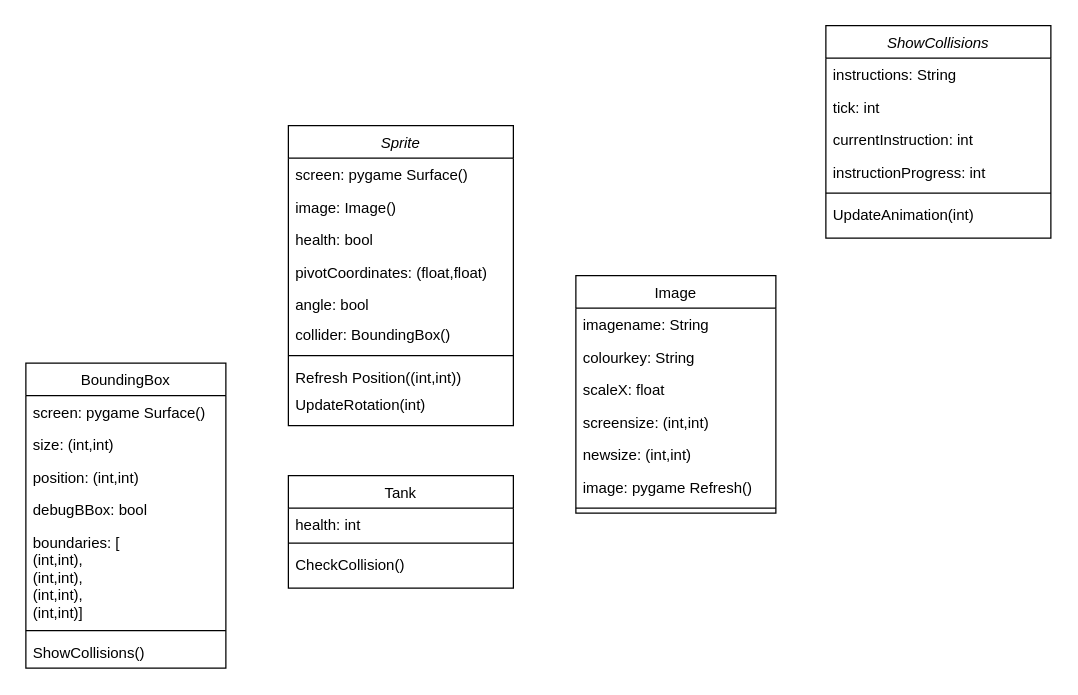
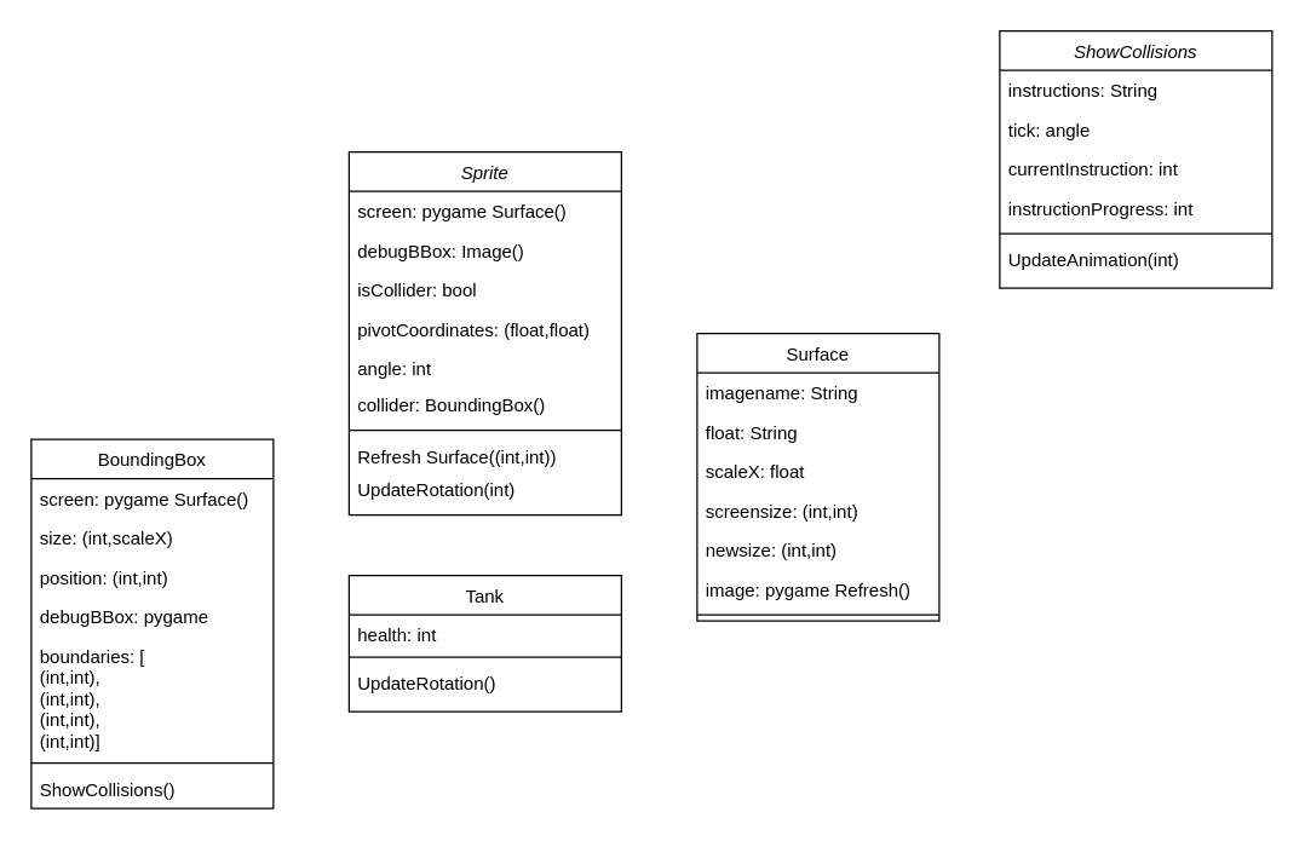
  <mxCell id="0" />
  <mxCell id="1" parent="0" />
  <mxCell id="2" value="Sprite" style="swimlane;fontStyle=2;align=center;verticalAlign=top;childLayout=stackLayout;horizontal=1;startSize=26;horizontalStack=0;resizeParent=1;resizeLast=0;collapsible=1;marginBottom=0;rounded=0;shadow=0;strokeWidth=1;" parent="1" vertex="1"><mxGeometry x="230" y="100" width="180" height="240" as="geometry"><mxRectangle x="230" y="140" width="160" height="26" as="alternateBounds" /></mxGeometry></mxCell>
  <mxCell id="3" value="screen: pygame Surface()" style="text;align=left;verticalAlign=top;spacingLeft=4;spacingRight=4;overflow=hidden;rotatable=0;points=[[0,0.5],[1,0.5]];portConstraint=eastwest;" parent="2" vertex="1"><mxGeometry y="26" width="180" height="26" as="geometry" /></mxCell>
- <mxCell id="4" value="image: Image()" style="text;align=left;verticalAlign=top;spacingLeft=4;spacingRight=4;overflow=hidden;rotatable=0;points=[[0,0.5],[1,0.5]];portConstraint=eastwest;rounded=0;shadow=0;html=0;" parent="2" vertex="1"><mxGeometry y="52" width="180" height="26" as="geometry" /></mxCell>
- <mxCell id="5" value="health: bool" style="text;align=left;verticalAlign=top;spacingLeft=4;spacingRight=4;overflow=hidden;rotatable=0;points=[[0,0.5],[1,0.5]];portConstraint=eastwest;rounded=0;shadow=0;html=0;" parent="2" vertex="1"><mxGeometry y="78" width="180" height="26" as="geometry" /></mxCell>
+ <mxCell id="4" value="debugBBox: Image()" style="text;align=left;verticalAlign=top;spacingLeft=4;spacingRight=4;overflow=hidden;rotatable=0;points=[[0,0.5],[1,0.5]];portConstraint=eastwest;rounded=0;shadow=0;html=0;" parent="2" vertex="1"><mxGeometry y="52" width="180" height="26" as="geometry" /></mxCell>
+ <mxCell id="5" value="isCollider: bool" style="text;align=left;verticalAlign=top;spacingLeft=4;spacingRight=4;overflow=hidden;rotatable=0;points=[[0,0.5],[1,0.5]];portConstraint=eastwest;rounded=0;shadow=0;html=0;" parent="2" vertex="1"><mxGeometry y="78" width="180" height="26" as="geometry" /></mxCell>
  <mxCell id="6" value="pivotCoordinates: (float,float)" style="text;align=left;verticalAlign=top;spacingLeft=4;spacingRight=4;overflow=hidden;rotatable=0;points=[[0,0.5],[1,0.5]];portConstraint=eastwest;" parent="2" vertex="1"><mxGeometry y="104" width="180" height="26" as="geometry" /></mxCell>
- <mxCell id="7" value="angle: bool" style="text;align=left;verticalAlign=top;spacingLeft=4;spacingRight=4;overflow=hidden;rotatable=0;points=[[0,0.5],[1,0.5]];portConstraint=eastwest;" parent="2" vertex="1"><mxGeometry y="130" width="180" height="24" as="geometry" /></mxCell>
+ <mxCell id="7" value="angle: int" style="text;align=left;verticalAlign=top;spacingLeft=4;spacingRight=4;overflow=hidden;rotatable=0;points=[[0,0.5],[1,0.5]];portConstraint=eastwest;" parent="2" vertex="1"><mxGeometry y="130" width="180" height="24" as="geometry" /></mxCell>
  <mxCell id="8" value="collider: BoundingBox()" style="text;align=left;verticalAlign=top;spacingLeft=4;spacingRight=4;overflow=hidden;rotatable=0;points=[[0,0.5],[1,0.5]];portConstraint=eastwest;" parent="2" vertex="1"><mxGeometry y="154" width="180" height="26" as="geometry" /></mxCell>
  <mxCell id="9" value="" style="line;html=1;strokeWidth=1;align=left;verticalAlign=middle;spacingTop=-1;spacingLeft=3;spacingRight=3;rotatable=0;labelPosition=right;points=[];portConstraint=eastwest;" parent="2" vertex="1"><mxGeometry y="180" width="180" height="8" as="geometry" /></mxCell>
- <mxCell id="10" value="Refresh Position((int,int))" style="text;align=left;verticalAlign=top;spacingLeft=4;spacingRight=4;overflow=hidden;rotatable=0;points=[[0,0.5],[1,0.5]];portConstraint=eastwest;" parent="2" vertex="1"><mxGeometry y="188" width="180" height="22" as="geometry" /></mxCell>
+ <mxCell id="10" value="Refresh Surface((int,int))" style="text;align=left;verticalAlign=top;spacingLeft=4;spacingRight=4;overflow=hidden;rotatable=0;points=[[0,0.5],[1,0.5]];portConstraint=eastwest;" parent="2" vertex="1"><mxGeometry y="188" width="180" height="22" as="geometry" /></mxCell>
  <mxCell id="11" value="UpdateRotation(int)" style="text;align=left;verticalAlign=top;spacingLeft=4;spacingRight=4;overflow=hidden;rotatable=0;points=[[0,0.5],[1,0.5]];portConstraint=eastwest;" parent="2" vertex="1"><mxGeometry y="210" width="180" height="20" as="geometry" /></mxCell>
  <mxCell id="12" value="Tank" style="swimlane;fontStyle=0;align=center;verticalAlign=top;childLayout=stackLayout;horizontal=1;startSize=26;horizontalStack=0;resizeParent=1;resizeLast=0;collapsible=1;marginBottom=0;rounded=0;shadow=0;strokeWidth=1;" parent="1" vertex="1"><mxGeometry x="230" y="380" width="180" height="90" as="geometry"><mxRectangle x="130" y="380" width="160" height="26" as="alternateBounds" /></mxGeometry></mxCell>
  <mxCell id="13" value="health: int" style="text;align=left;verticalAlign=top;spacingLeft=4;spacingRight=4;overflow=hidden;rotatable=0;points=[[0,0.5],[1,0.5]];portConstraint=eastwest;" parent="12" vertex="1"><mxGeometry y="26" width="180" height="24" as="geometry" /></mxCell>
  <mxCell id="14" value="" style="line;html=1;strokeWidth=1;align=left;verticalAlign=middle;spacingTop=-1;spacingLeft=3;spacingRight=3;rotatable=0;labelPosition=right;points=[];portConstraint=eastwest;" parent="12" vertex="1"><mxGeometry y="50" width="180" height="8" as="geometry" /></mxCell>
- <mxCell id="15" value="CheckCollision()" style="text;align=left;verticalAlign=top;spacingLeft=4;spacingRight=4;overflow=hidden;rotatable=0;points=[[0,0.5],[1,0.5]];portConstraint=eastwest;fontStyle=0" parent="12" vertex="1"><mxGeometry y="58" width="180" height="22" as="geometry" /></mxCell>
- <mxCell id="16" value="Image" style="swimlane;fontStyle=0;align=center;verticalAlign=top;childLayout=stackLayout;horizontal=1;startSize=26;horizontalStack=0;resizeParent=1;resizeLast=0;collapsible=1;marginBottom=0;rounded=0;shadow=0;strokeWidth=1;" parent="1" vertex="1"><mxGeometry x="460" y="220" width="160" height="190" as="geometry"><mxRectangle x="130" y="380" width="160" height="26" as="alternateBounds" /></mxGeometry></mxCell>
+ <mxCell id="15" value="UpdateRotation()" style="text;align=left;verticalAlign=top;spacingLeft=4;spacingRight=4;overflow=hidden;rotatable=0;points=[[0,0.5],[1,0.5]];portConstraint=eastwest;fontStyle=0" parent="12" vertex="1"><mxGeometry y="58" width="180" height="22" as="geometry" /></mxCell>
+ <mxCell id="16" value="Surface" style="swimlane;fontStyle=0;align=center;verticalAlign=top;childLayout=stackLayout;horizontal=1;startSize=26;horizontalStack=0;resizeParent=1;resizeLast=0;collapsible=1;marginBottom=0;rounded=0;shadow=0;strokeWidth=1;" parent="1" vertex="1"><mxGeometry x="460" y="220" width="160" height="190" as="geometry"><mxRectangle x="130" y="380" width="160" height="26" as="alternateBounds" /></mxGeometry></mxCell>
  <mxCell id="17" value="imagename: String" style="text;align=left;verticalAlign=top;spacingLeft=4;spacingRight=4;overflow=hidden;rotatable=0;points=[[0,0.5],[1,0.5]];portConstraint=eastwest;" parent="16" vertex="1"><mxGeometry y="26" width="160" height="26" as="geometry" /></mxCell>
- <mxCell id="18" value="colourkey: String" style="text;align=left;verticalAlign=top;spacingLeft=4;spacingRight=4;overflow=hidden;rotatable=0;points=[[0,0.5],[1,0.5]];portConstraint=eastwest;" parent="16" vertex="1"><mxGeometry y="52" width="160" height="26" as="geometry" /></mxCell>
+ <mxCell id="18" value="float: String" style="text;align=left;verticalAlign=top;spacingLeft=4;spacingRight=4;overflow=hidden;rotatable=0;points=[[0,0.5],[1,0.5]];portConstraint=eastwest;" parent="16" vertex="1"><mxGeometry y="52" width="160" height="26" as="geometry" /></mxCell>
  <mxCell id="19" value="scaleX: float" style="text;align=left;verticalAlign=top;spacingLeft=4;spacingRight=4;overflow=hidden;rotatable=0;points=[[0,0.5],[1,0.5]];portConstraint=eastwest;" parent="16" vertex="1"><mxGeometry y="78" width="160" height="26" as="geometry" /></mxCell>
  <mxCell id="20" value="screensize: (int,int)" style="text;align=left;verticalAlign=top;spacingLeft=4;spacingRight=4;overflow=hidden;rotatable=0;points=[[0,0.5],[1,0.5]];portConstraint=eastwest;" parent="16" vertex="1"><mxGeometry y="104" width="160" height="26" as="geometry" /></mxCell>
  <mxCell id="21" value="newsize: (int,int)" style="text;align=left;verticalAlign=top;spacingLeft=4;spacingRight=4;overflow=hidden;rotatable=0;points=[[0,0.5],[1,0.5]];portConstraint=eastwest;" parent="16" vertex="1"><mxGeometry y="130" width="160" height="26" as="geometry" /></mxCell>
  <mxCell id="22" value="image: pygame Refresh()" style="text;align=left;verticalAlign=top;spacingLeft=4;spacingRight=4;overflow=hidden;rotatable=0;points=[[0,0.5],[1,0.5]];portConstraint=eastwest;" parent="16" vertex="1"><mxGeometry y="156" width="160" height="26" as="geometry" /></mxCell>
  <mxCell id="23" value="" style="line;html=1;strokeWidth=1;align=left;verticalAlign=middle;spacingTop=-1;spacingLeft=3;spacingRight=3;rotatable=0;labelPosition=right;points=[];portConstraint=eastwest;" parent="16" vertex="1"><mxGeometry y="182" width="160" height="8" as="geometry" /></mxCell>
  <mxCell id="24" value="BoundingBox" style="swimlane;fontStyle=0;align=center;verticalAlign=top;childLayout=stackLayout;horizontal=1;startSize=26;horizontalStack=0;resizeParent=1;resizeLast=0;collapsible=1;marginBottom=0;rounded=0;shadow=0;strokeWidth=1;" parent="1" vertex="1"><mxGeometry y="290" width="160" height="244" as="geometry" x="20"><mxRectangle x="130" y="380" width="160" height="26" as="alternateBounds" /></mxGeometry></mxCell>
  <mxCell id="25" value="screen: pygame Surface()" style="text;align=left;verticalAlign=top;spacingLeft=4;spacingRight=4;overflow=hidden;rotatable=0;points=[[0,0.5],[1,0.5]];portConstraint=eastwest;" parent="24" vertex="1"><mxGeometry y="26" width="160" height="26" as="geometry" /></mxCell>
- <mxCell id="26" value="size: (int,int)" style="text;align=left;verticalAlign=top;spacingLeft=4;spacingRight=4;overflow=hidden;rotatable=0;points=[[0,0.5],[1,0.5]];portConstraint=eastwest;" parent="24" vertex="1"><mxGeometry y="52" width="160" height="26" as="geometry" /></mxCell>
+ <mxCell id="26" value="size: (int,scaleX)" style="text;align=left;verticalAlign=top;spacingLeft=4;spacingRight=4;overflow=hidden;rotatable=0;points=[[0,0.5],[1,0.5]];portConstraint=eastwest;" parent="24" vertex="1"><mxGeometry y="52" width="160" height="26" as="geometry" /></mxCell>
  <mxCell id="27" value="position: (int,int)" style="text;align=left;verticalAlign=top;spacingLeft=4;spacingRight=4;overflow=hidden;rotatable=0;points=[[0,0.5],[1,0.5]];portConstraint=eastwest;" parent="24" vertex="1"><mxGeometry y="78" width="160" height="26" as="geometry" /></mxCell>
- <mxCell id="28" value="debugBBox: bool" style="text;align=left;verticalAlign=top;spacingLeft=4;spacingRight=4;overflow=hidden;rotatable=0;points=[[0,0.5],[1,0.5]];portConstraint=eastwest;" parent="24" vertex="1"><mxGeometry y="104" width="160" height="26" as="geometry" /></mxCell>
+ <mxCell id="28" value="debugBBox: pygame" style="text;align=left;verticalAlign=top;spacingLeft=4;spacingRight=4;overflow=hidden;rotatable=0;points=[[0,0.5],[1,0.5]];portConstraint=eastwest;" parent="24" vertex="1"><mxGeometry y="104" width="160" height="26" as="geometry" /></mxCell>
  <mxCell id="29" value="boundaries: [&#10;(int,int),&#10;(int,int),&#10;(int,int),&#10;(int,int)]" style="text;align=left;verticalAlign=top;spacingLeft=4;spacingRight=4;overflow=hidden;rotatable=0;points=[[0,0.5],[1,0.5]];portConstraint=eastwest;" parent="24" vertex="1"><mxGeometry y="130" width="160" height="80" as="geometry" /></mxCell>
  <mxCell id="30" value="" style="line;html=1;strokeWidth=1;align=left;verticalAlign=middle;spacingTop=-1;spacingLeft=3;spacingRight=3;rotatable=0;labelPosition=right;points=[];portConstraint=eastwest;" parent="24" vertex="1"><mxGeometry y="210" width="160" height="8" as="geometry" /></mxCell>
  <mxCell id="31" value="ShowCollisions()" style="text;align=left;verticalAlign=top;spacingLeft=4;spacingRight=4;overflow=hidden;rotatable=0;points=[[0,0.5],[1,0.5]];portConstraint=eastwest;" parent="24" vertex="1"><mxGeometry y="218" width="160" height="20" as="geometry" /></mxCell>
  <mxCell id="32" value="ShowCollisions" style="swimlane;fontStyle=2;align=center;verticalAlign=top;childLayout=stackLayout;horizontal=1;startSize=26;horizontalStack=0;resizeParent=1;resizeLast=0;collapsible=1;marginBottom=0;rounded=0;shadow=0;strokeWidth=1;" parent="1" vertex="1"><mxGeometry x="660" y="20" width="180" height="170" as="geometry"><mxRectangle x="230" y="140" width="160" height="26" as="alternateBounds" /></mxGeometry></mxCell>
  <mxCell id="33" value="instructions: String" style="text;align=left;verticalAlign=top;spacingLeft=4;spacingRight=4;overflow=hidden;rotatable=0;points=[[0,0.5],[1,0.5]];portConstraint=eastwest;" parent="32" vertex="1"><mxGeometry y="26" width="180" height="26" as="geometry" /></mxCell>
- <mxCell id="34" value="tick: int" style="text;align=left;verticalAlign=top;spacingLeft=4;spacingRight=4;overflow=hidden;rotatable=0;points=[[0,0.5],[1,0.5]];portConstraint=eastwest;rounded=0;shadow=0;html=0;" parent="32" vertex="1"><mxGeometry y="52" width="180" height="26" as="geometry" /></mxCell>
+ <mxCell id="34" value="tick: angle" style="text;align=left;verticalAlign=top;spacingLeft=4;spacingRight=4;overflow=hidden;rotatable=0;points=[[0,0.5],[1,0.5]];portConstraint=eastwest;rounded=0;shadow=0;html=0;" parent="32" vertex="1"><mxGeometry y="52" width="180" height="26" as="geometry" /></mxCell>
  <mxCell id="35" value="currentInstruction: int" style="text;align=left;verticalAlign=top;spacingLeft=4;spacingRight=4;overflow=hidden;rotatable=0;points=[[0,0.5],[1,0.5]];portConstraint=eastwest;rounded=0;shadow=0;html=0;" parent="32" vertex="1"><mxGeometry y="78" width="180" height="26" as="geometry" /></mxCell>
  <mxCell id="36" value="instructionProgress: int" style="text;align=left;verticalAlign=top;spacingLeft=4;spacingRight=4;overflow=hidden;rotatable=0;points=[[0,0.5],[1,0.5]];portConstraint=eastwest;" parent="32" vertex="1"><mxGeometry y="104" width="180" height="26" as="geometry" /></mxCell>
  <mxCell id="37" value="" style="line;html=1;strokeWidth=1;align=left;verticalAlign=middle;spacingTop=-1;spacingLeft=3;spacingRight=3;rotatable=0;labelPosition=right;points=[];portConstraint=eastwest;" parent="32" vertex="1"><mxGeometry y="130" width="180" height="8" as="geometry" /></mxCell>
  <mxCell id="38" value="UpdateAnimation(int)" style="text;align=left;verticalAlign=top;spacingLeft=4;spacingRight=4;overflow=hidden;rotatable=0;points=[[0,0.5],[1,0.5]];portConstraint=eastwest;" parent="32" vertex="1"><mxGeometry y="138" width="180" height="22" as="geometry" /></mxCell>
